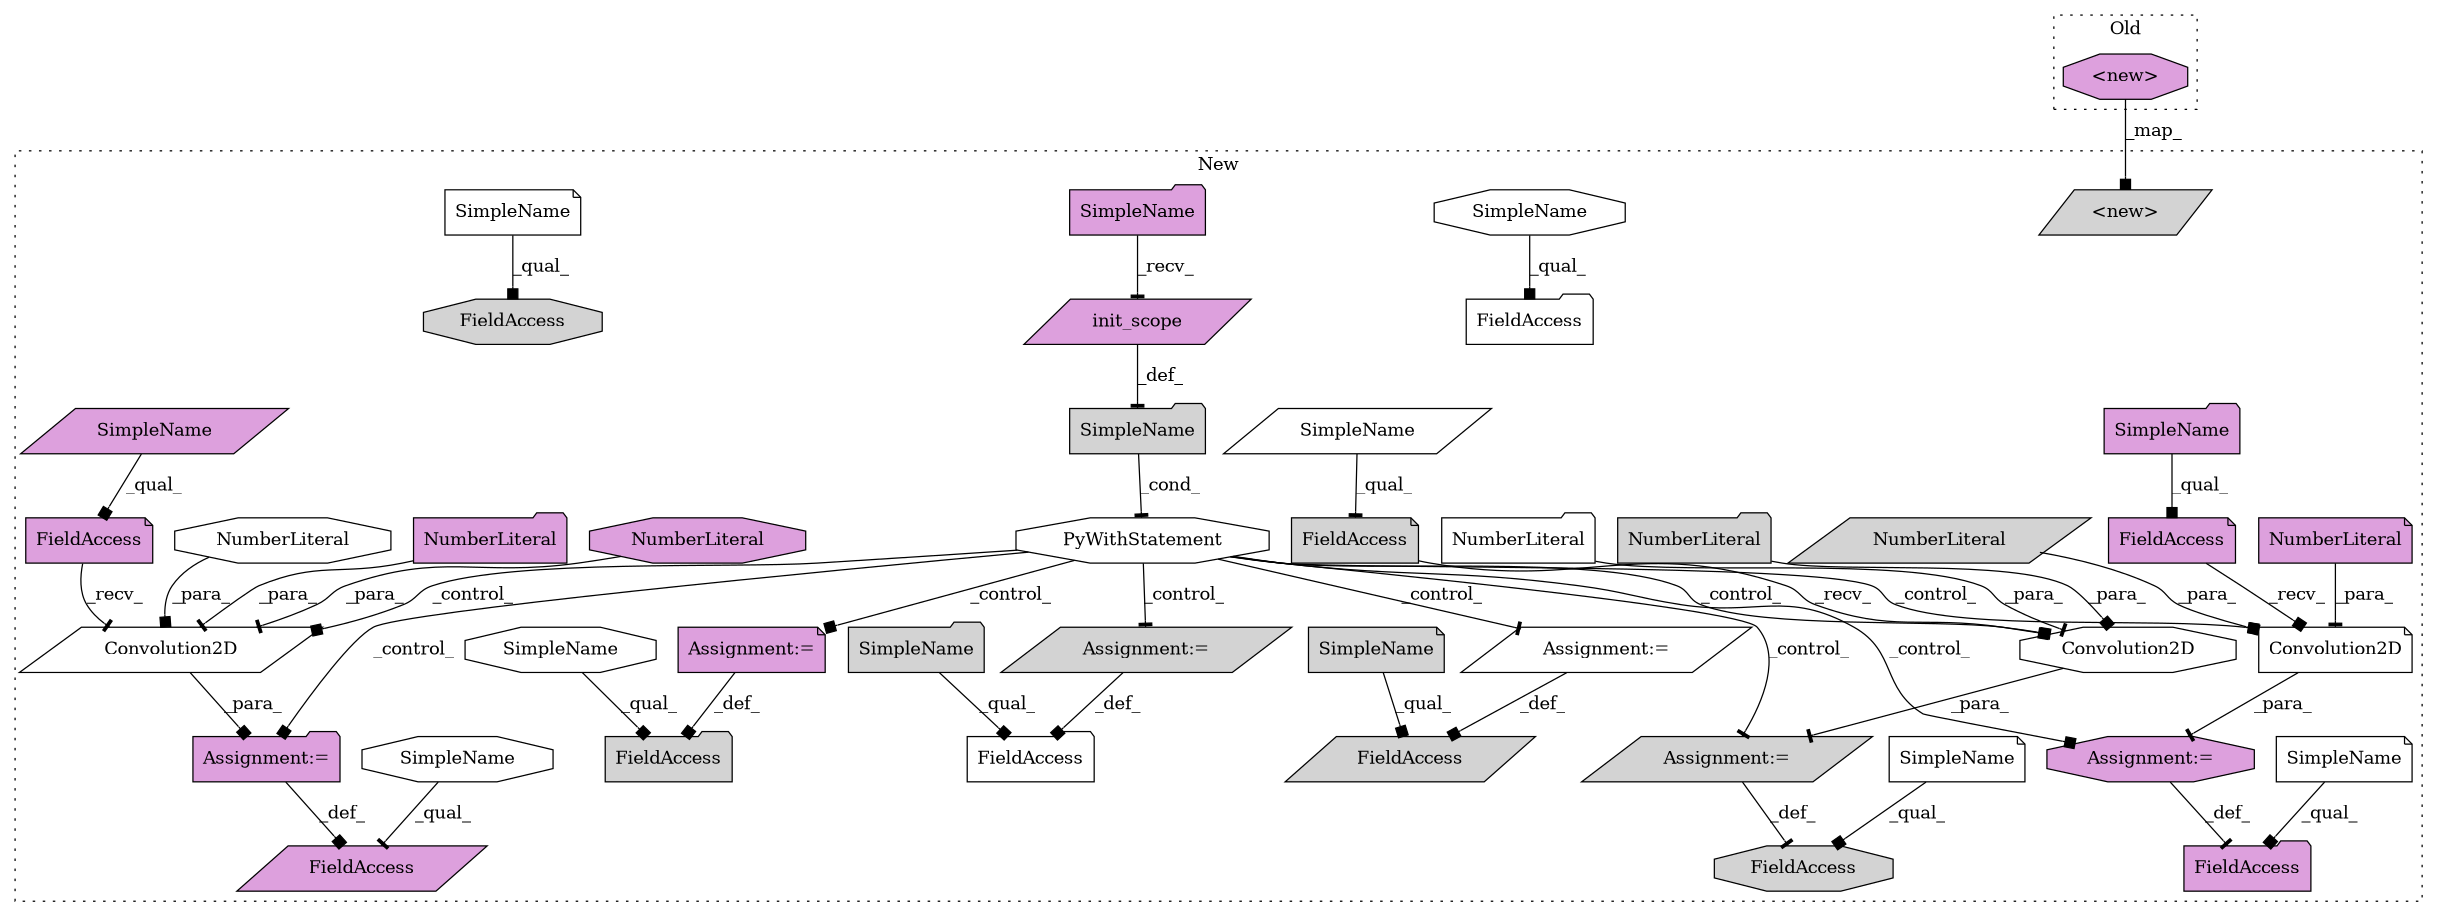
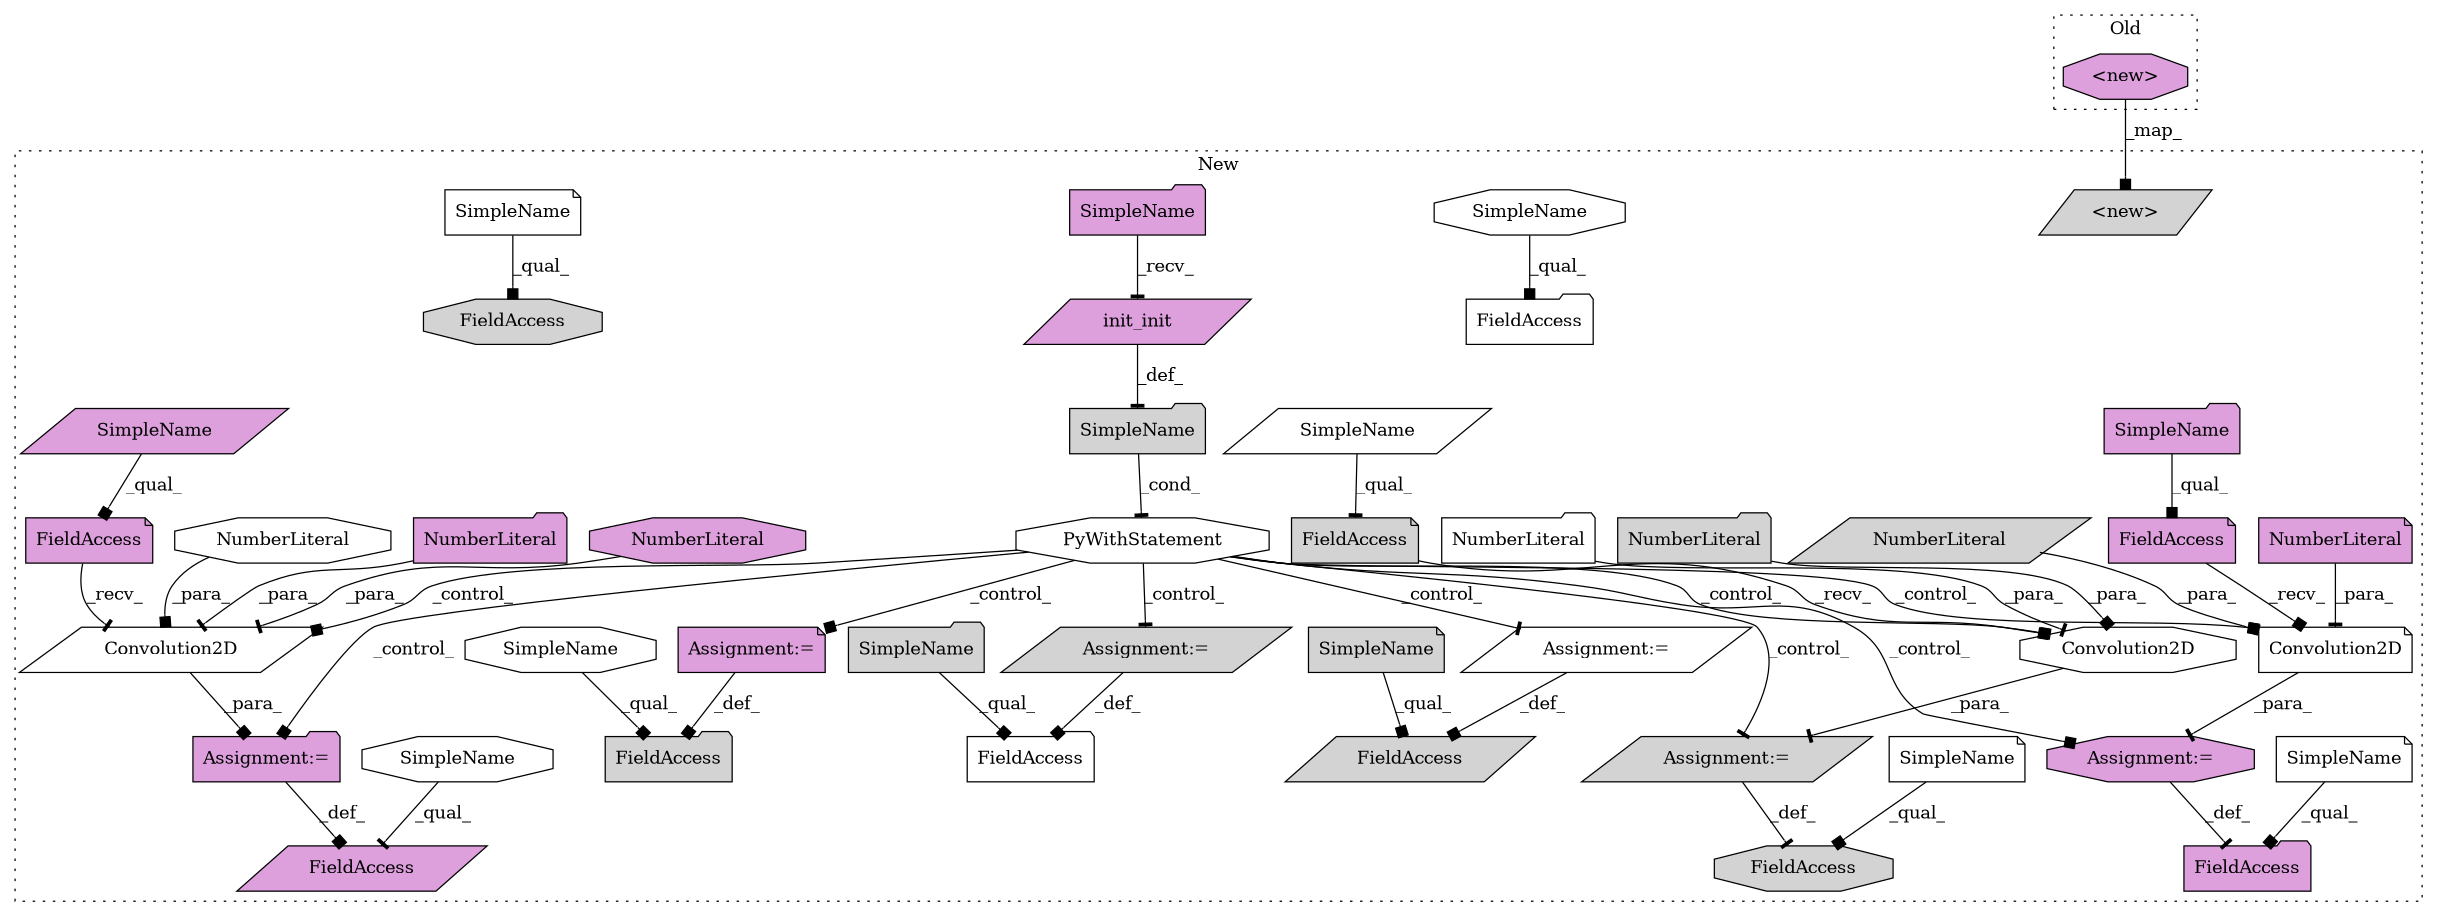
  digraph {
    node [a=42 l=1 s=3494 shape=folder style=filled fillcolor=white]
    edge [arrowhead=box]
    n1 [a=46 l="6,2" label="<new>" s="3431,3450" shape=parallelogram fillcolor=lightgrey]
    n2 [a=22 l=13 label=FieldAccess shape=octagon fillcolor=lightgrey]
    n3 [a=7 label="Assignment:=" s=3507 shape=parallelogram fillcolor=lightgrey]
    n4 [a=22 l=9 label=FieldAccess s=3651 shape=parallelogram fillcolor=lightgrey]
    n5 [a=7 label="Assignment:=" s=3660 shape=parallelogram]
    n6 [a=22 l=9 label=FieldAccess s=3552 fillcolor=lightgrey]
    n7 [a=22 l=14 label=FieldAccess s=3778 fillcolor=plum]
    n8 [a=32 l="14,1" label=Convolution2D s="3522,3543" shape=octagon]
-   n9 [a=32 l=12 label=init_scope s=3472 shape=parallelogram fillcolor=plum]
+   n9 [a=32 l=12 label=init_init s=3472 shape=parallelogram fillcolor=plum]
    n10 [a=34 label=NumberLiteral s=3542 fillcolor=lightgrey]
    n11 [a=34 l=2 label=NumberLiteral s=3539]
    n12 [a=22 l=9 label=FieldAccess s=3684]
    n13 [a=22 l=13 label=FieldAccess s=3508 shape=note fillcolor=lightgrey]
    n14 [a=22 l=13 label=FieldAccess s=3734 shape=note fillcolor=plum]
    n15 [a=22 l=13 label=FieldAccess s=3793 shape=note fillcolor=plum]
    n16 [a=22 l=16 label=FieldAccess s=3717 shape=parallelogram fillcolor=plum]
    n17 [a=22 l=9 label=FieldAccess s=3585 shape=octagon fillcolor=lightgrey]
    n18 [a=22 l=9 label=FieldAccess s=3618]
    n19 [a=32 l="14,1" label=Convolution2D s="3748,3769" shape=parallelogram]
    n20 [a=34 l=2 label=NumberLiteral s=3765 shape=octagon fillcolor=plum]
    n21 [a=34 l=2 label=NumberLiteral s=3762 fillcolor=plum]
    n22 [a=34 label=NumberLiteral s=3768 shape=octagon]
    n23 [a=32 l="14,1" label=Convolution2D s="3807,3828" shape=note]
    n24 [a=34 l=2 label=NumberLiteral s=3821 shape=parallelogram fillcolor=lightgrey]
    n25 [a=34 label=NumberLiteral s=3827 shape=note fillcolor=plum]
    n26 [a=104 l="10,2" label=PyWithStatement s="3457,3484" shape=octagon]
    n27 [label=SimpleName fillcolor=lightgrey l="" s=""]
    n28 [a=7 label="Assignment:=" s=3792 shape=octagon fillcolor=plum]
    n29 [a=7 label="Assignment:=" s=3733 fillcolor=plum]
    n30 [a=7 label="Assignment:=" s=3627 shape=parallelogram fillcolor=lightgrey]
    n31 [a=7 label="Assignment:=" s=3561 shape=note fillcolor=plum]
    n32 [l=7 label=SimpleName s=3793 fillcolor=plum]
    n33 [l=7 label=SimpleName s=3734 shape=parallelogram fillcolor=plum]
    n34 [l=7 label=SimpleName s=3508 shape=parallelogram]
    n35 [l=4 label=SimpleName s=3778 shape=note]
    n36 [l=4 label=SimpleName s=3651 shape=note fillcolor=lightgrey]
    n37 [l=4 label=SimpleName s=3684 shape=octagon]
    n38 [l=4 label=SimpleName s=3467 fillcolor=plum]
    n39 [l=4 label=SimpleName shape=note]
    n40 [l=4 label=SimpleName s=3552 shape=octagon]
    n41 [l=4 label=SimpleName s=3585 shape=note]
    n42 [l=4 label=SimpleName s=3717 shape=octagon]
    n43 [l=4 label=SimpleName s=3618 fillcolor=lightgrey]
    n44 [a=46 l="6,2" label="<new>" s="2450,2469" shape=octagon fillcolor=plum]
    subgraph cluster_1 {
      label=New
      style=dotted
      n1
      n2
      n3
      n4
      n5
      n6
      n7
      n8
      n9
      n10
      n11
      n12
      n13
      n14
      n15
      n16
      n17
      n18
      n19
      n20
      n21
      n22
      n23
      n24
      n25
      n26
      n27
      n28
      n29
      n30
      n31
      n32
      n33
      n34
      n35
      n36
      n37
      n38
      n39
      n40
      n41
      n42
      n43
    }
    subgraph cluster_2 {
      label=Old
      style=dotted
      n44
    }
    n3 -> n2 [label=_def_ arrowhead=tee]
    n5 -> n4 [label=_def_]
    n8 -> n3 [label=_para_ arrowhead=tee]
    n9 -> n27 [label=_def_ arrowhead=tee]
    n10 -> n8 [label=_para_]
    n11 -> n8 [label=_para_ arrowhead=tee]
    n13 -> n8 [label=_recv_]
    n14 -> n19 [label=_recv_ arrowhead=tee]
    n15 -> n23 [label=_recv_]
    n19 -> n29 [label=_para_]
    n20 -> n19 [label=_para_ arrowhead=tee]
    n21 -> n19 [label=_para_ arrowhead=tee]
    n22 -> n19 [label=_para_]
    n23 -> n28 [label=_para_ arrowhead=tee]
    n24 -> n23 [label=_para_]
    n25 -> n23 [label=_para_ arrowhead=tee]
    n26 -> n3 [label=_control_ arrowhead=tee]
    n26 -> n5 [label=_control_ arrowhead=tee]
    n26 -> n8 [label=_control_]
    n26 -> n19 [label=_control_]
    n26 -> n23 [label=_control_]
    n26 -> n28 [label=_control_]
    n26 -> n29 [label=_control_]
    n26 -> n30 [label=_control_ arrowhead=tee]
    n26 -> n31 [label=_control_]
    n27 -> n26 [label=_cond_ arrowhead=tee]
    n28 -> n7 [label=_def_ arrowhead=tee]
    n29 -> n16 [label=_def_]
    n30 -> n18 [label=_def_]
    n31 -> n6 [label=_def_]
    n32 -> n15 [label=_qual_]
    n33 -> n14 [label=_qual_]
    n34 -> n13 [label=_qual_ arrowhead=tee]
    n35 -> n7 [label=_qual_]
    n36 -> n4 [label=_qual_]
    n37 -> n12 [label=_qual_]
    n38 -> n9 [label=_recv_ arrowhead=tee]
    n39 -> n2 [label=_qual_]
    n40 -> n6 [label=_qual_]
    n41 -> n17 [label=_qual_]
    n42 -> n16 [label=_qual_ arrowhead=tee]
    n43 -> n18 [label=_qual_]
    n44 -> n1 [label=_map_]
  }
